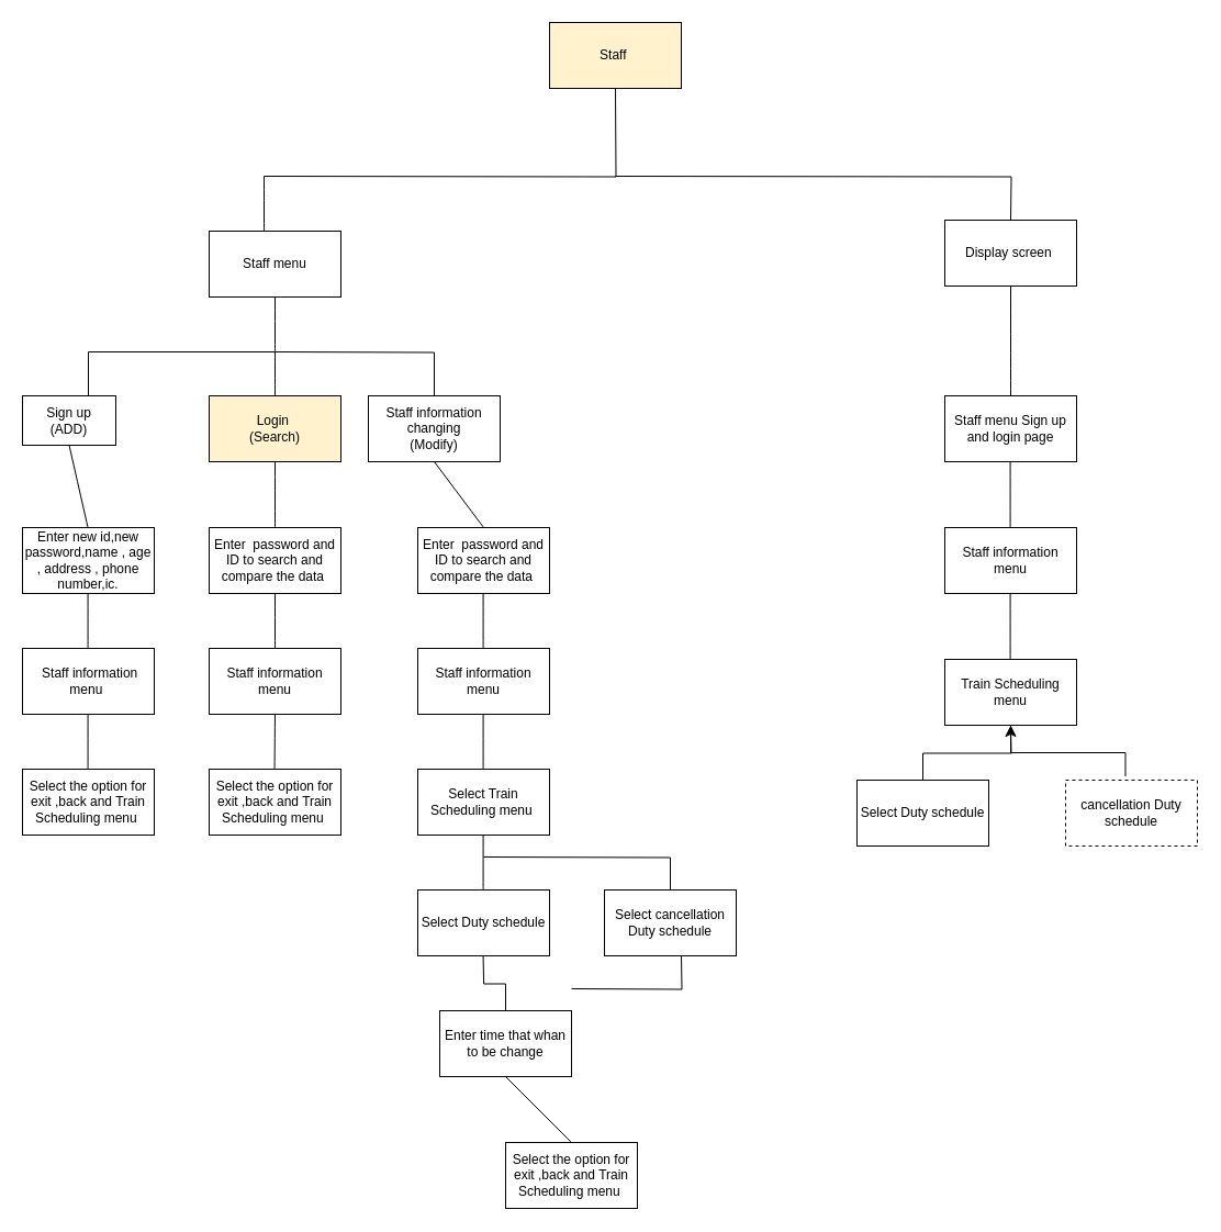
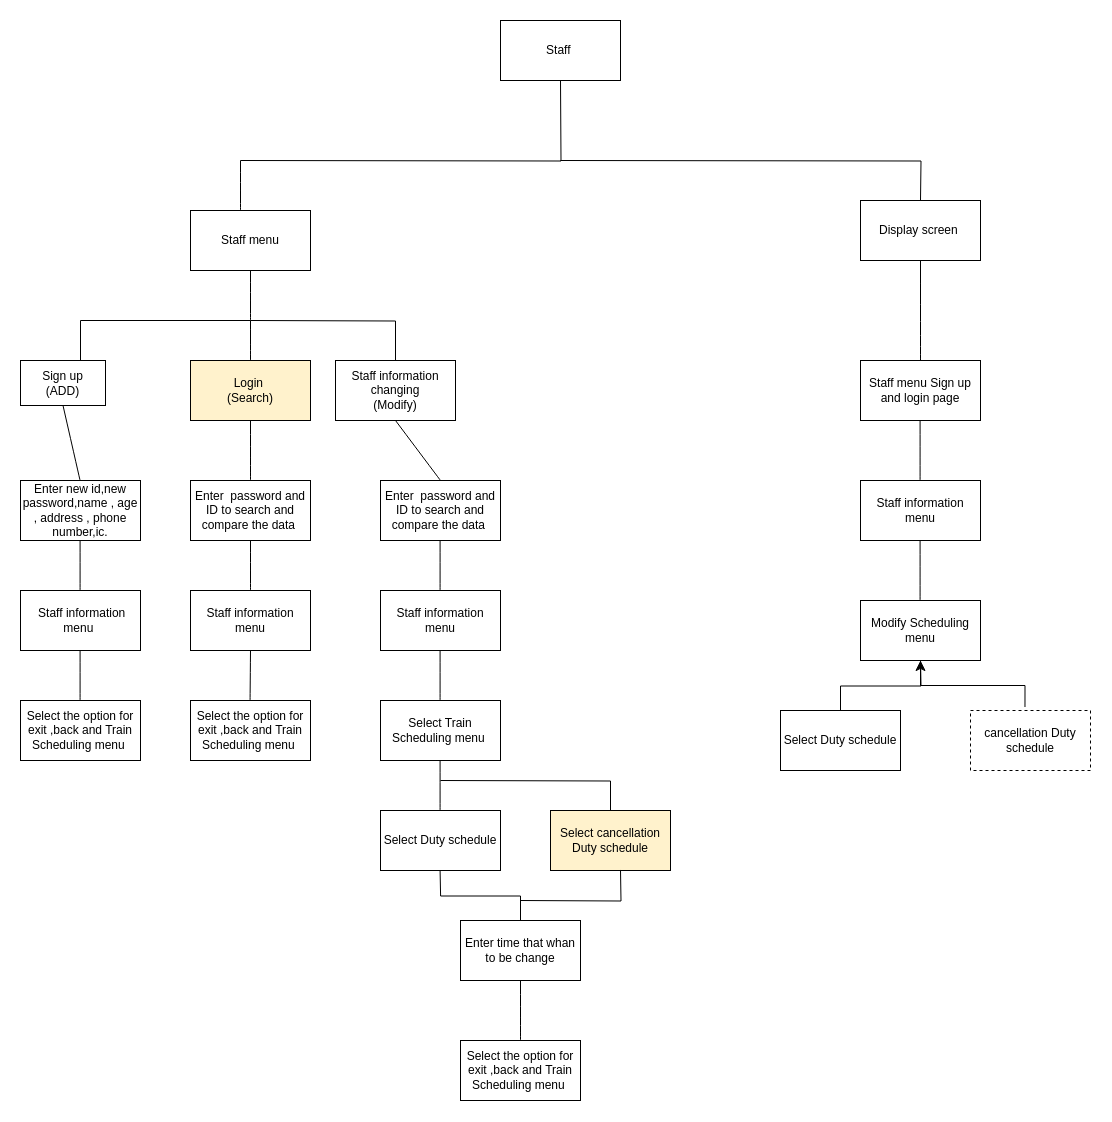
  <mxCell id="0" />
  <mxCell id="1" parent="0" />
  <mxCell id="2" value="Staff menu" style="rounded=0;whiteSpace=wrap;html=1;" vertex="1" parent="1"><mxGeometry x="190" y="210" width="120" height="60" as="geometry" /></mxCell>
  <mxCell id="3" value="Login&amp;nbsp;&lt;div&gt;(Search)&lt;/div&gt;" style="rounded=0;whiteSpace=wrap;html=1;fillColor=#fff2cc;" vertex="1" parent="1"><mxGeometry x="190" y="360" width="120" height="60" as="geometry" /></mxCell>
  <mxCell id="4" value="Staff information changing&lt;div&gt;(Modify)&lt;/div&gt;" style="rounded=0;whiteSpace=wrap;html=1;" vertex="1" parent="1"><mxGeometry x="335" y="360" width="120" height="60" as="geometry" /></mxCell>
  <mxCell id="5" value="Sign up&lt;div&gt;(ADD)&lt;/div&gt;" style="rounded=0;whiteSpace=wrap;html=1;" vertex="1" parent="1"><mxGeometry x="20" y="360" width="85" height="45" as="geometry" /></mxCell>
  <mxCell id="6" value="Enter new id,new password,name , age , address , phone number,ic." style="whiteSpace=wrap;html=1;rounded=0;" vertex="1" parent="1"><mxGeometry x="20" y="480" width="120" height="60" as="geometry" /></mxCell>
  <mxCell id="7" value="&amp;nbsp;Staff information menu&amp;nbsp;" style="whiteSpace=wrap;html=1;rounded=0;" vertex="1" parent="1"><mxGeometry x="20" y="590" width="120" height="60" as="geometry" /></mxCell>
  <mxCell id="8" value="Select the option for exit ,back and Train Scheduling menu&amp;nbsp;" style="whiteSpace=wrap;html=1;rounded=0;" vertex="1" parent="1"><mxGeometry x="20" y="700" width="120" height="60" as="geometry" /></mxCell>
  <mxCell id="9" value="Enter&amp;nbsp; password and ID to search and compare the data&amp;nbsp;" style="whiteSpace=wrap;html=1;rounded=0;" vertex="1" parent="1"><mxGeometry x="190" y="480" width="120" height="60" as="geometry" /></mxCell>
  <mxCell id="10" value="Enter&amp;nbsp; password and ID to search and compare the data&amp;nbsp;" style="whiteSpace=wrap;html=1;rounded=0;" vertex="1" parent="1"><mxGeometry x="380" y="480" width="120" height="60" as="geometry" /></mxCell>
  <mxCell id="11" value="Staff information menu" style="whiteSpace=wrap;html=1;rounded=0;" vertex="1" parent="1"><mxGeometry x="190" y="590" width="120" height="60" as="geometry" /></mxCell>
  <mxCell id="12" value="Select the option for exit ,back and Train Scheduling menu&amp;nbsp;" style="whiteSpace=wrap;html=1;rounded=0;" vertex="1" parent="1"><mxGeometry x="190" y="700" width="120" height="60" as="geometry" /></mxCell>
  <mxCell id="13" value="" style="endArrow=none;html=1;rounded=0;fontSize=12;startSize=8;endSize=8;curved=1;entryX=0.5;entryY=1;entryDx=0;entryDy=0;" edge="1" parent="1" target="2"><mxGeometry width="50" height="50" relative="1" as="geometry"><mxPoint x="250" y="320" as="sourcePoint" /><mxPoint x="300" y="310" as="targetPoint" /></mxGeometry></mxCell>
  <mxCell id="14" value="" style="endArrow=none;html=1;rounded=0;fontSize=12;startSize=8;endSize=8;edgeStyle=orthogonalEdgeStyle;entryX=0.5;entryY=0;entryDx=0;entryDy=0;" edge="1" parent="1" target="4"><mxGeometry width="50" height="50" relative="1" as="geometry"><mxPoint x="250" y="320" as="sourcePoint" /><mxPoint x="440" y="350" as="targetPoint" /></mxGeometry></mxCell>
  <mxCell id="15" value="" style="endArrow=none;html=1;rounded=0;fontSize=12;startSize=8;endSize=8;edgeStyle=orthogonalEdgeStyle;entryX=0.5;entryY=0;entryDx=0;entryDy=0;" edge="1" parent="1" target="5"><mxGeometry width="50" height="50" relative="1" as="geometry"><mxPoint x="250" y="320" as="sourcePoint" /><mxPoint x="250" y="320" as="targetPoint" /><Array as="points"><mxPoint x="80" y="320" /></Array></mxGeometry></mxCell>
  <mxCell id="16" value="" style="endArrow=none;html=1;rounded=0;fontSize=12;startSize=8;endSize=8;curved=1;" edge="1" parent="1"><mxGeometry width="50" height="50" relative="1" as="geometry"><mxPoint x="250" y="360" as="sourcePoint" /><mxPoint x="250" y="320" as="targetPoint" /></mxGeometry></mxCell>
  <mxCell id="17" value="Staff information menu" style="whiteSpace=wrap;html=1;rounded=0;" vertex="1" parent="1"><mxGeometry x="380" y="590" width="120" height="60" as="geometry" /></mxCell>
- <mxCell id="18" value="Staff&amp;nbsp;" style="whiteSpace=wrap;html=1;rounded=0;fillColor=#fff2cc;" vertex="1" parent="1"><mxGeometry x="500" y="20" width="120" height="60" as="geometry" /></mxCell>
+ <mxCell id="18" value="Staff&amp;nbsp;" style="whiteSpace=wrap;html=1;rounded=0;" vertex="1" parent="1"><mxGeometry x="500" y="20" width="120" height="60" as="geometry" /></mxCell>
  <mxCell id="19" value="" style="endArrow=none;html=1;rounded=0;fontSize=12;startSize=8;endSize=8;edgeStyle=orthogonalEdgeStyle;" edge="1" parent="1"><mxGeometry width="50" height="50" relative="1" as="geometry"><mxPoint x="240" y="160" as="sourcePoint" /><mxPoint x="560" as="targetPoint" y="80" /></mxGeometry></mxCell>
  <mxCell id="20" value="" style="endArrow=none;html=1;rounded=0;fontSize=12;startSize=8;endSize=8;curved=1;" edge="1" parent="1"><mxGeometry width="50" height="50" relative="1" as="geometry"><mxPoint x="240" y="210" as="sourcePoint" /><mxPoint x="240" y="160" as="targetPoint" /></mxGeometry></mxCell>
  <mxCell id="21" value="Display screen&amp;nbsp;" style="whiteSpace=wrap;html=1;rounded=0;" vertex="1" parent="1"><mxGeometry x="860" y="200" width="120" height="60" as="geometry" /></mxCell>
  <mxCell id="22" value="Select Train Scheduling menu&amp;nbsp;" style="whiteSpace=wrap;html=1;rounded=0;" vertex="1" parent="1"><mxGeometry x="380" y="700" width="120" height="60" as="geometry" /></mxCell>
  <mxCell id="23" value="Select Duty schedule" style="whiteSpace=wrap;html=1;rounded=0;" vertex="1" parent="1"><mxGeometry x="380" y="810" width="120" height="60" as="geometry" /></mxCell>
- <mxCell id="24" value="Enter time that whan to be change" style="rounded=0;whiteSpace=wrap;html=1;" vertex="1" parent="1"><mxGeometry x="400" y="920" width="120" height="60" as="geometry" /></mxCell>
+ <mxCell id="24" value="Enter time that whan to be change" style="rounded=0;whiteSpace=wrap;html=1;" vertex="1" parent="1"><mxGeometry x="460" y="920" width="120" height="60" as="geometry" /></mxCell>
  <mxCell id="25" value="Select the option for exit ,back and Train Scheduling menu&amp;nbsp;" style="whiteSpace=wrap;html=1;rounded=0;" vertex="1" parent="1"><mxGeometry x="460" y="1040" width="120" height="60" as="geometry" /></mxCell>
  <mxCell id="26" value="" style="endArrow=none;html=1;rounded=0;fontSize=12;startSize=8;endSize=8;edgeStyle=orthogonalEdgeStyle;" edge="1" parent="1"><mxGeometry width="50" height="50" relative="1" as="geometry"><mxPoint x="560" y="160" as="sourcePoint" /><mxPoint x="920" y="200" as="targetPoint" /></mxGeometry></mxCell>
  <mxCell id="27" style="edgeStyle=none;curved=1;rounded=0;orthogonalLoop=1;jettySize=auto;html=1;entryX=0.5;entryY=0;entryDx=0;entryDy=0;fontSize=12;startSize=8;endSize=8;" edge="1" parent="1" source="21" target="21"><mxGeometry relative="1" as="geometry" /></mxCell>
  <mxCell id="28" value="Staff menu Sign up and login page" style="whiteSpace=wrap;html=1;rounded=0;" vertex="1" parent="1"><mxGeometry x="860" y="360" width="120" height="60" as="geometry" /></mxCell>
  <mxCell id="29" value="Staff information menu" style="whiteSpace=wrap;html=1;rounded=0;" vertex="1" parent="1"><mxGeometry x="860" y="480" width="120" height="60" as="geometry" /></mxCell>
- <mxCell id="30" value="Train Scheduling menu" style="whiteSpace=wrap;html=1;rounded=0;" vertex="1" parent="1"><mxGeometry x="860" y="600" width="120" height="60" as="geometry" /></mxCell>
+ <mxCell id="30" value="Modify Scheduling menu" style="whiteSpace=wrap;html=1;rounded=0;" vertex="1" parent="1"><mxGeometry x="860" y="600" width="120" height="60" as="geometry" /></mxCell>
  <mxCell id="31" value="" style="endArrow=none;html=1;rounded=0;fontSize=12;startSize=8;endSize=8;curved=1;entryX=0.5;entryY=1;entryDx=0;entryDy=0;" edge="1" parent="1" target="4"><mxGeometry width="50" height="50" relative="1" as="geometry"><mxPoint x="440" y="480" as="sourcePoint" /><mxPoint x="490" y="430" as="targetPoint" /></mxGeometry></mxCell>
  <mxCell id="32" value="" style="endArrow=none;html=1;rounded=0;fontSize=12;startSize=8;endSize=8;curved=1;entryX=0.5;entryY=1;entryDx=0;entryDy=0;entryPerimeter=0;exitX=0.5;exitY=0;exitDx=0;exitDy=0;" edge="1" parent="1" source="9" target="3"><mxGeometry width="50" height="50" relative="1" as="geometry"><mxPoint x="245" y="480" as="sourcePoint" /><mxPoint x="255" y="420" as="targetPoint" /></mxGeometry></mxCell>
  <mxCell id="33" value="" style="endArrow=none;html=1;rounded=0;fontSize=12;startSize=8;endSize=8;curved=1;entryX=0.5;entryY=1;entryDx=0;entryDy=0;exitX=0.5;exitY=0;exitDx=0;exitDy=0;" edge="1" parent="1" source="11" target="9"><mxGeometry width="50" height="50" relative="1" as="geometry"><mxPoint x="240" y="590" as="sourcePoint" /><mxPoint x="290" y="540" as="targetPoint" /></mxGeometry></mxCell>
  <mxCell id="34" value="" style="endArrow=none;html=1;rounded=0;fontSize=12;startSize=8;endSize=8;curved=1;entryX=0.5;entryY=1;entryDx=0;entryDy=0;" edge="1" parent="1" target="11"><mxGeometry width="50" height="50" relative="1" as="geometry"><mxPoint x="249.58" y="700" as="sourcePoint" /><mxPoint x="249.58" y="660" as="targetPoint" /></mxGeometry></mxCell>
  <mxCell id="35" value="" style="endArrow=none;html=1;rounded=0;fontSize=12;startSize=8;endSize=8;curved=1;exitX=0.5;exitY=0;exitDx=0;exitDy=0;" edge="1" parent="1"><mxGeometry width="50" height="50" relative="1" as="geometry"><mxPoint x="79.58" y="590" as="sourcePoint" /><mxPoint x="79.58" y="540" as="targetPoint" /></mxGeometry></mxCell>
  <mxCell id="36" value="" style="endArrow=none;html=1;rounded=0;fontSize=12;startSize=8;endSize=8;curved=1;entryX=0.5;entryY=1;entryDx=0;entryDy=0;exitX=0.5;exitY=0;exitDx=0;exitDy=0;" edge="1" parent="1" target="5"><mxGeometry width="50" height="50" relative="1" as="geometry"><mxPoint x="79.58" y="480" as="sourcePoint" /><mxPoint x="79.58" y="430" as="targetPoint" /></mxGeometry></mxCell>
  <mxCell id="37" value="" style="endArrow=none;html=1;rounded=0;fontSize=12;startSize=8;endSize=8;curved=1;entryX=0.5;entryY=1;entryDx=0;entryDy=0;exitX=0.5;exitY=0;exitDx=0;exitDy=0;" edge="1" parent="1"><mxGeometry width="50" height="50" relative="1" as="geometry"><mxPoint x="79.58" y="700" as="sourcePoint" /><mxPoint x="79.58" y="650" as="targetPoint" /></mxGeometry></mxCell>
  <mxCell id="38" value="" style="endArrow=none;html=1;rounded=0;fontSize=12;startSize=8;endSize=8;curved=1;entryX=0.5;entryY=1;entryDx=0;entryDy=0;exitX=0.5;exitY=0;exitDx=0;exitDy=0;" edge="1" parent="1"><mxGeometry width="50" height="50" relative="1" as="geometry"><mxPoint x="439.58" y="590" as="sourcePoint" /><mxPoint x="439.58" y="540" as="targetPoint" /></mxGeometry></mxCell>
  <mxCell id="39" value="" style="endArrow=none;html=1;rounded=0;fontSize=12;startSize=8;endSize=8;curved=1;entryX=0.5;entryY=1;entryDx=0;entryDy=0;exitX=0.5;exitY=0;exitDx=0;exitDy=0;" edge="1" parent="1"><mxGeometry width="50" height="50" relative="1" as="geometry"><mxPoint x="439.58" y="700" as="sourcePoint" /><mxPoint x="439.58" y="650" as="targetPoint" /></mxGeometry></mxCell>
  <mxCell id="40" value="" style="endArrow=none;html=1;rounded=0;fontSize=12;startSize=8;endSize=8;curved=1;entryX=0.5;entryY=1;entryDx=0;entryDy=0;exitX=0.5;exitY=0;exitDx=0;exitDy=0;" edge="1" parent="1"><mxGeometry width="50" height="50" relative="1" as="geometry"><mxPoint x="439.58" y="810" as="sourcePoint" /><mxPoint x="439.58" y="760" as="targetPoint" /></mxGeometry></mxCell>
  <mxCell id="41" value="" style="endArrow=none;html=1;rounded=0;fontSize=12;startSize=8;endSize=8;entryX=0.5;entryY=1;entryDx=0;entryDy=0;exitX=0.5;exitY=0;exitDx=0;exitDy=0;edgeStyle=orthogonalEdgeStyle;" edge="1" parent="1" source="24"><mxGeometry width="50" height="50" relative="1" as="geometry"><mxPoint x="439.58" y="920" as="sourcePoint" /><mxPoint x="439.58" y="870" as="targetPoint" /></mxGeometry></mxCell>
  <mxCell id="42" value="" style="endArrow=none;html=1;rounded=0;fontSize=12;startSize=8;endSize=8;curved=1;entryX=0.5;entryY=1;entryDx=0;entryDy=0;" edge="1" parent="1" target="21"><mxGeometry width="50" height="50" relative="1" as="geometry"><mxPoint x="920" y="360" as="sourcePoint" /><mxPoint x="970" y="310" as="targetPoint" /></mxGeometry></mxCell>
  <mxCell id="43" value="" style="endArrow=none;html=1;rounded=0;fontSize=12;startSize=8;endSize=8;curved=1;entryX=0.5;entryY=1;entryDx=0;entryDy=0;" edge="1" parent="1"><mxGeometry width="50" height="50" relative="1" as="geometry"><mxPoint x="919.58" y="480" as="sourcePoint" /><mxPoint x="919.58" y="420" as="targetPoint" /></mxGeometry></mxCell>
  <mxCell id="44" value="" style="endArrow=none;html=1;rounded=0;fontSize=12;startSize=8;endSize=8;curved=1;entryX=0.5;entryY=1;entryDx=0;entryDy=0;" edge="1" parent="1"><mxGeometry width="50" height="50" relative="1" as="geometry"><mxPoint x="919.58" y="600" as="sourcePoint" /><mxPoint x="919.58" y="540" as="targetPoint" /></mxGeometry></mxCell>
- <mxCell id="45" value="Select cancellation Duty schedule" style="whiteSpace=wrap;html=1;rounded=0;" vertex="1" parent="1"><mxGeometry x="550" y="810" width="120" height="60" as="geometry" /></mxCell>
+ <mxCell id="45" value="Select cancellation Duty schedule" style="whiteSpace=wrap;html=1;rounded=0;fillColor=#fff2cc;" vertex="1" parent="1"><mxGeometry x="550" y="810" width="120" height="60" as="geometry" /></mxCell>
  <mxCell id="46" value="" style="endArrow=none;html=1;rounded=0;fontSize=12;startSize=8;endSize=8;edgeStyle=orthogonalEdgeStyle;exitX=0.5;exitY=0;exitDx=0;exitDy=0;" edge="1" parent="1" source="47"><mxGeometry width="50" height="50" relative="1" as="geometry"><mxPoint x="920" y="700" as="sourcePoint" /><mxPoint x="920" y="660" as="targetPoint" /></mxGeometry></mxCell>
  <mxCell id="47" value="Select Duty schedule" style="whiteSpace=wrap;html=1;rounded=0;" vertex="1" parent="1"><mxGeometry x="780" y="710" width="120" height="60" as="geometry" /></mxCell>
  <mxCell id="48" value="cancellation Duty schedule" style="whiteSpace=wrap;html=1;rounded=0;dashed=1;" vertex="1" parent="1"><mxGeometry x="970" y="710" width="120" height="60" as="geometry" /></mxCell>
  <mxCell id="49" value="" style="endArrow=classic;html=1;rounded=0;fontSize=12;startSize=8;endSize=8;edgeStyle=orthogonalEdgeStyle;exitX=0.454;exitY=-0.058;exitDx=0;exitDy=0;exitPerimeter=0;entryX=0.5;entryY=1;entryDx=0;entryDy=0;" edge="1" parent="1" source="48" target="30"><mxGeometry width="50" height="50" relative="1" as="geometry"><mxPoint x="980" y="690" as="sourcePoint" /><mxPoint x="1060" y="640" as="targetPoint" /></mxGeometry></mxCell>
  <mxCell id="50" value="" style="endArrow=none;html=1;rounded=0;fontSize=12;startSize=8;endSize=8;edgeStyle=orthogonalEdgeStyle;entryX=0.5;entryY=0;entryDx=0;entryDy=0;" edge="1" parent="1" target="45"><mxGeometry width="50" height="50" relative="1" as="geometry"><mxPoint x="440" y="780" as="sourcePoint" /><mxPoint x="600" y="780" as="targetPoint" /></mxGeometry></mxCell>
  <mxCell id="51" value="" style="endArrow=none;html=1;rounded=0;fontSize=12;startSize=8;endSize=8;entryX=0.5;entryY=1;entryDx=0;entryDy=0;edgeStyle=orthogonalEdgeStyle;" edge="1" parent="1"><mxGeometry width="50" height="50" relative="1" as="geometry"><mxPoint x="520" y="900" as="sourcePoint" /><mxPoint x="620" y="869.48" as="targetPoint" /></mxGeometry></mxCell>
  <mxCell id="52" value="" style="endArrow=none;html=1;rounded=0;fontSize=12;startSize=8;endSize=8;curved=1;entryX=0.5;entryY=1;entryDx=0;entryDy=0;" edge="1" parent="1" target="24"><mxGeometry width="50" height="50" relative="1" as="geometry"><mxPoint x="520" y="1040" as="sourcePoint" /><mxPoint x="570" y="990" as="targetPoint" /></mxGeometry></mxCell>
